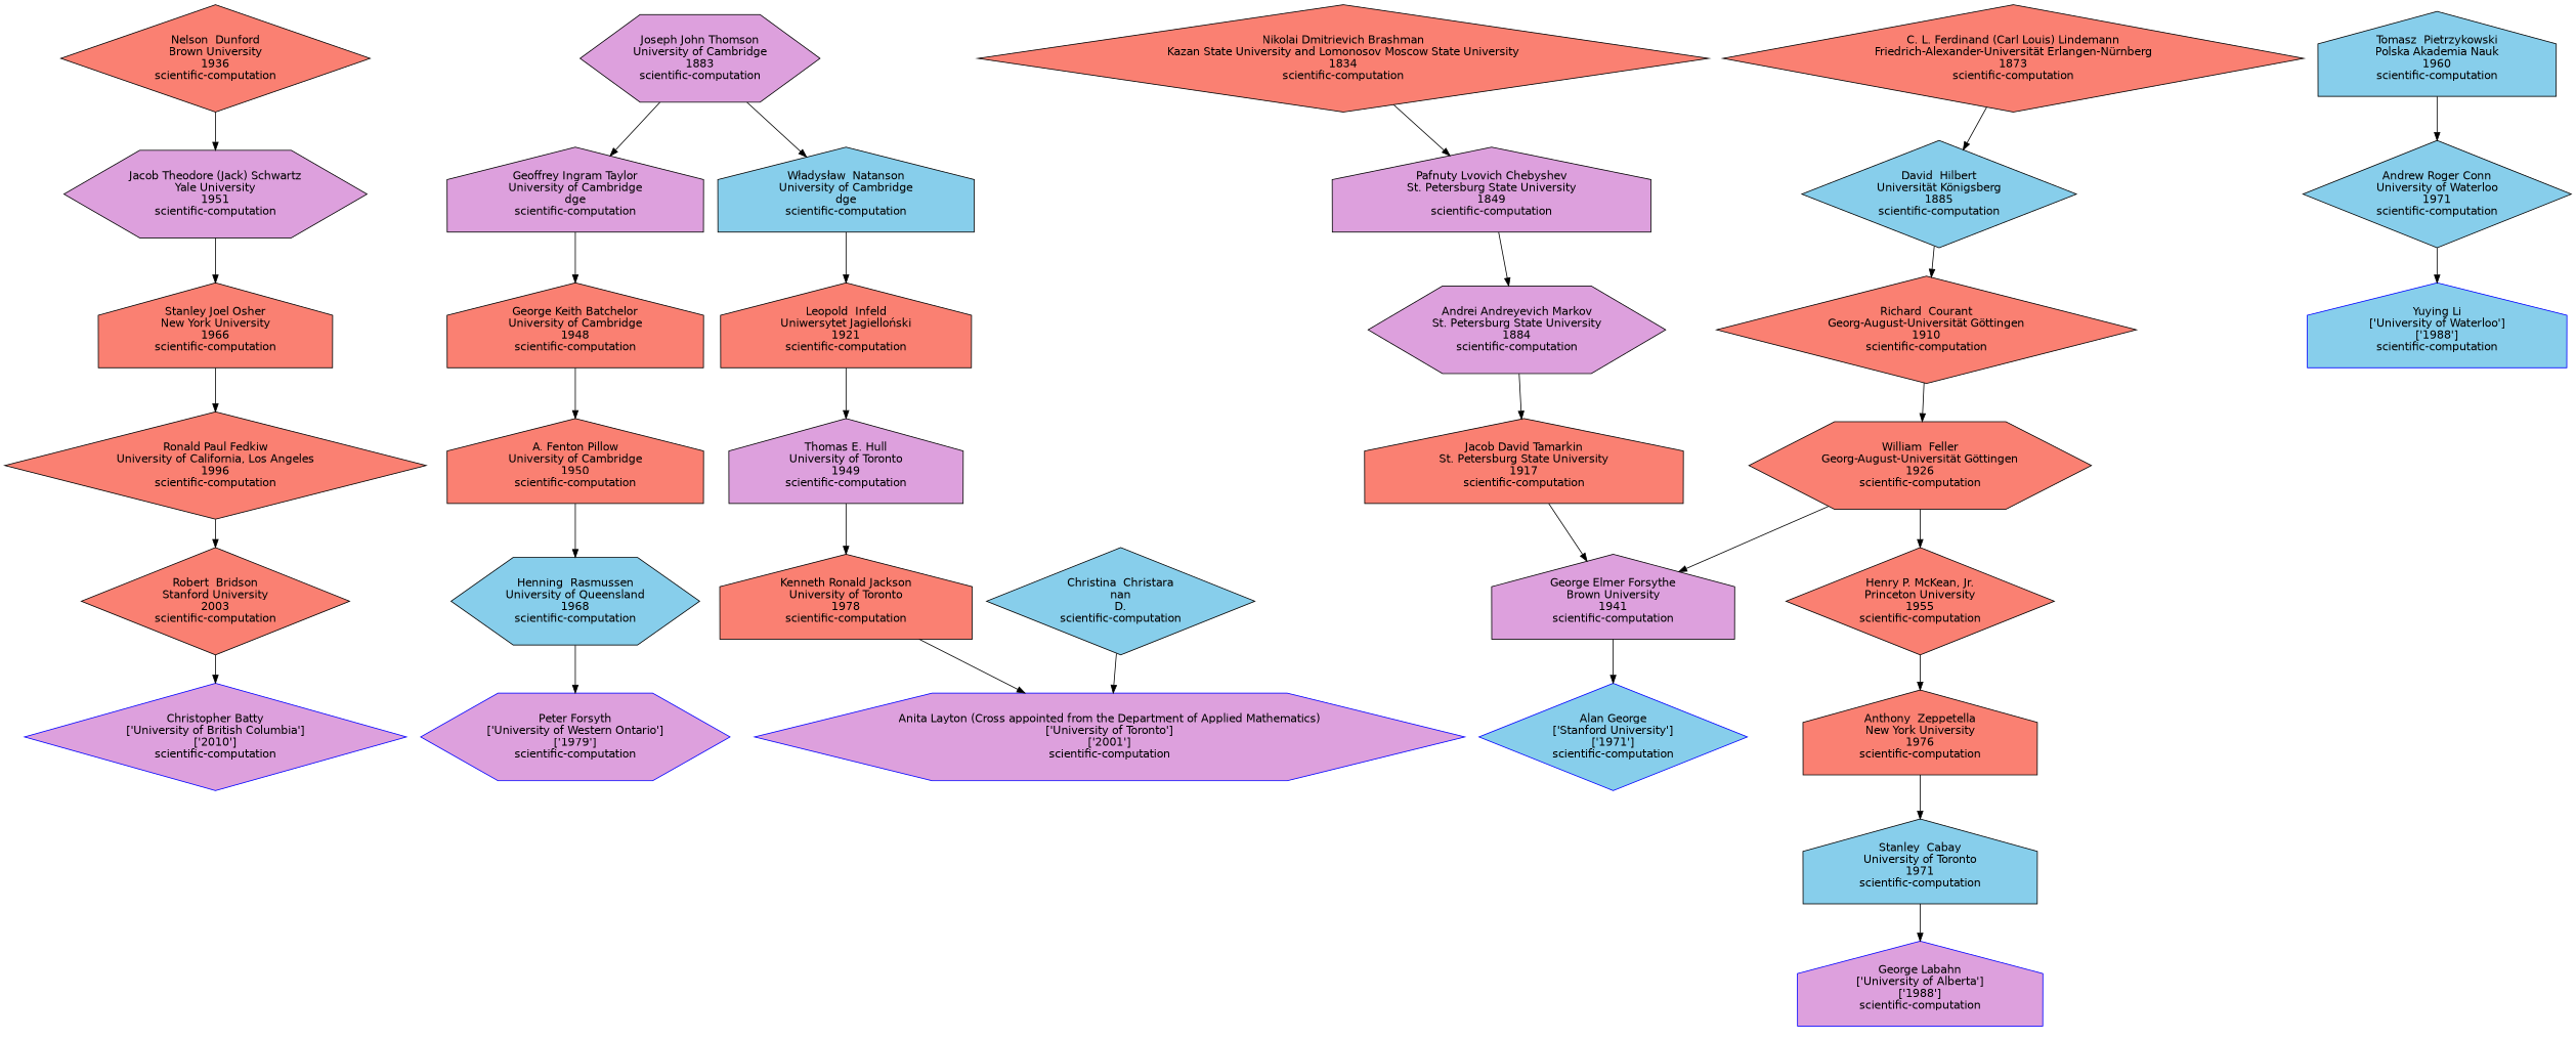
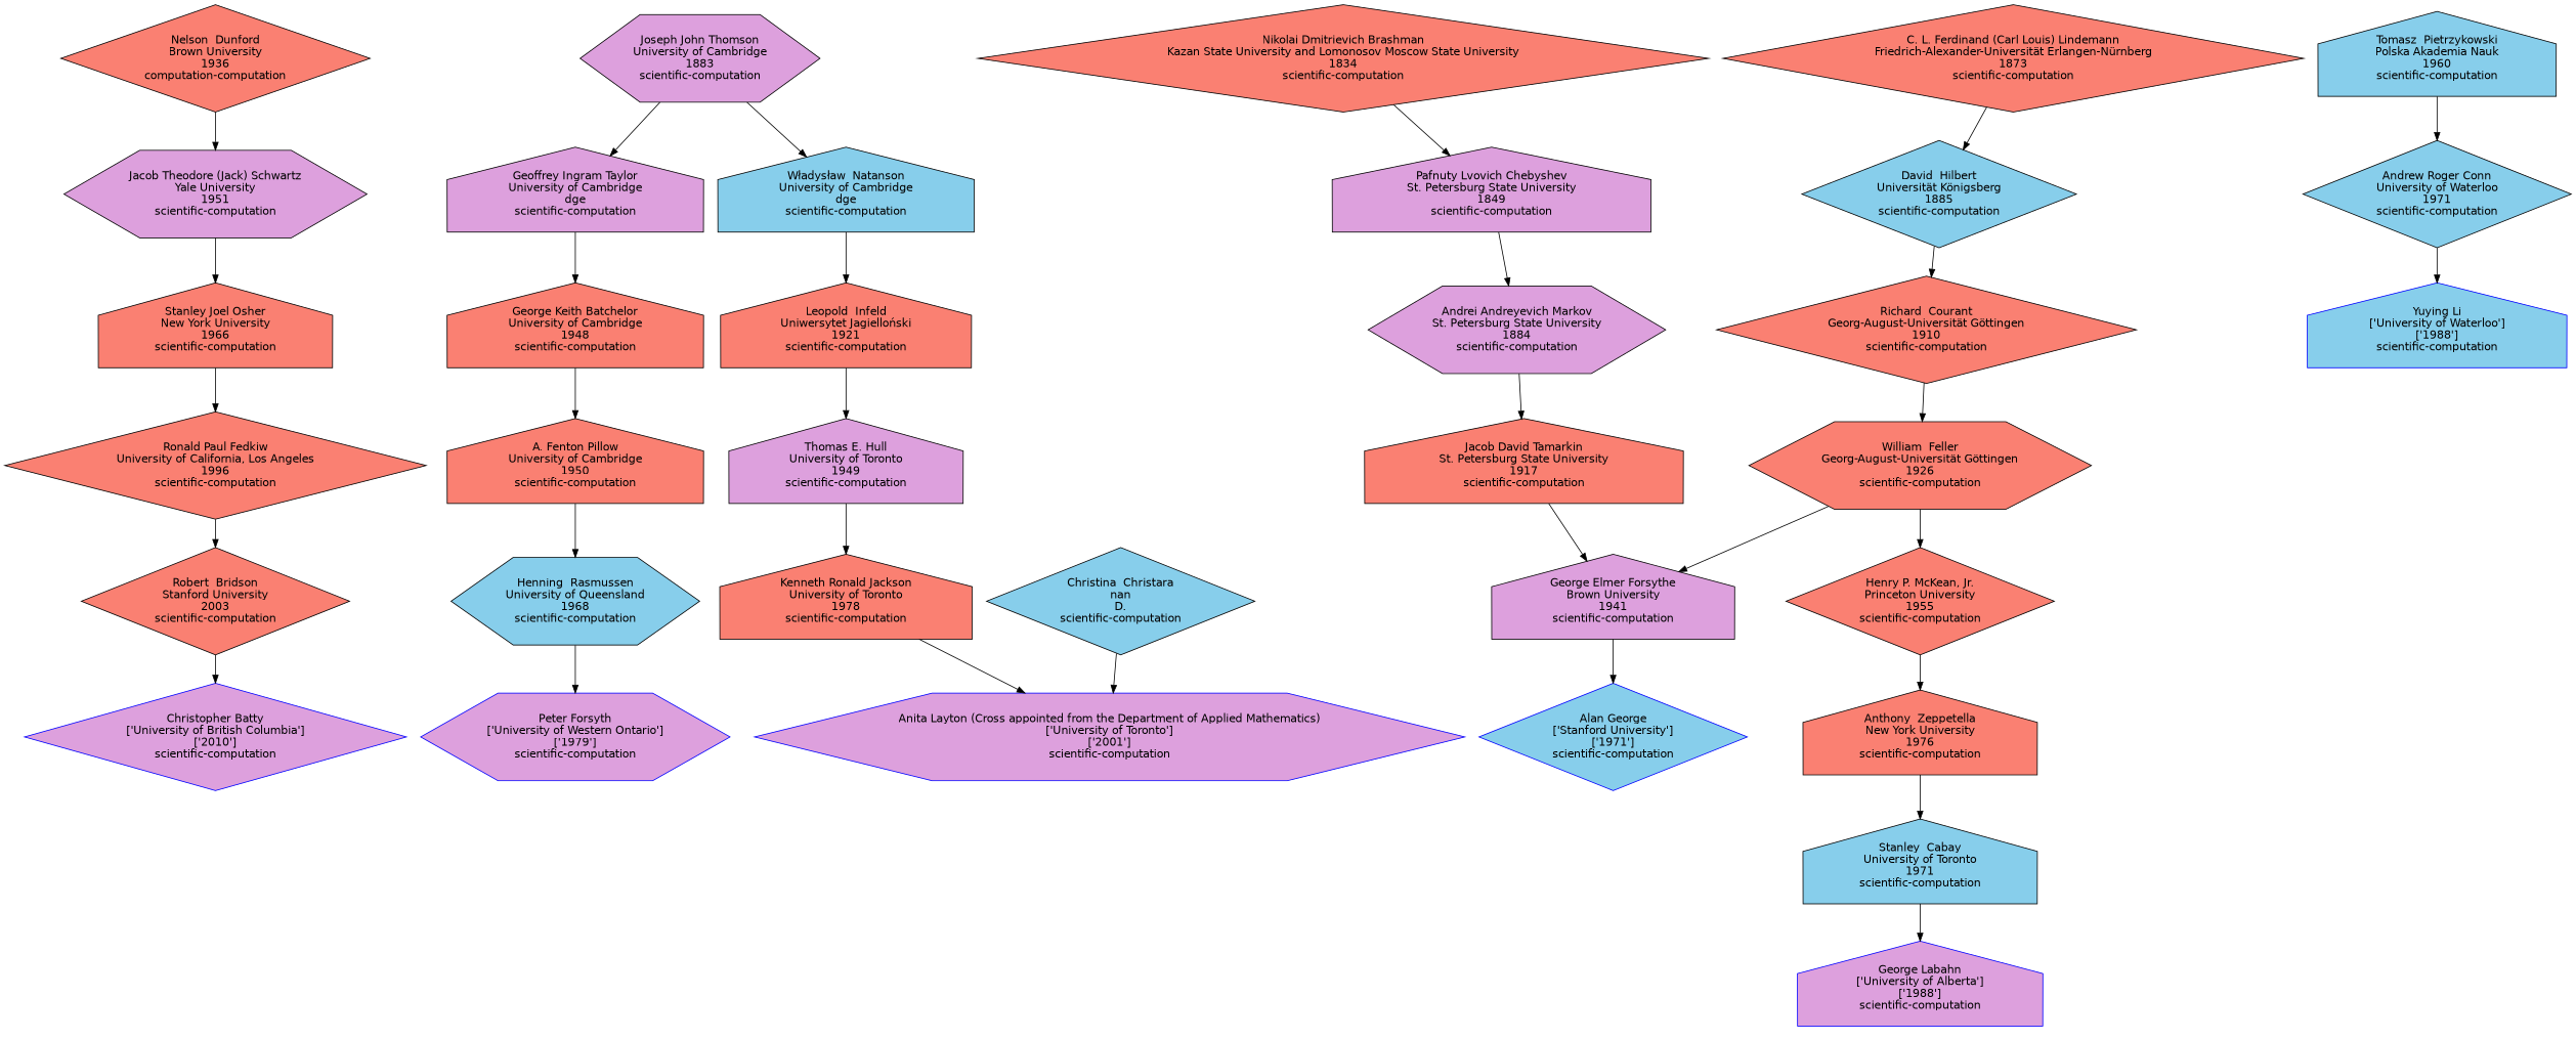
  digraph {
    fontname="DejaVu Sans"
    node [fillcolor=salmon style=filled shape=house fontname="DejaVu Sans"]
    edge [fontname="DejaVu Sans"]
    n1 [color=blue fillcolor=plum label="Christopher Batty\n['University of British Columbia']\n['2010']\nscientific-computation" shape=diamond]
    n2 [color=blue fillcolor=plum label="Peter Forsyth\n['University of Western Ontario']\n['1979']\nscientific-computation" shape=hexagon]
    n3 [color=blue fillcolor=skyblue label="Alan George\n['Stanford University']\n['1971']\nscientific-computation" shape=diamond]
    n4 [color=blue fillcolor=plum label="George Labahn\n['University of Alberta']\n['1988']\nscientific-computation"]
    n5 [color=blue fillcolor=plum label="Anita Layton (Cross appointed from the Department of Applied Mathematics)\n['University of Toronto']\n['2001']\nscientific-computation" shape=hexagon]
    n6 [color=blue fillcolor=skyblue label="Yuying Li\n['University of Waterloo']\n['1988']\nscientific-computation"]
    n7 [label="Robert  Bridson\nStanford University\n2003\nscientific-computation" shape=diamond]
    n8 [label="Henning  Rasmussen\nUniversity of Queensland\n1968\nscientific-computation" fillcolor=skyblue shape=hexagon]
    n9 [label="George Elmer Forsythe\nBrown University\n1941\nscientific-computation" fillcolor=plum]
    n10 [label="Stanley  Cabay\nUniversity of Toronto\n1971\nscientific-computation" fillcolor=skyblue]
    n11 [label="Kenneth Ronald Jackson\nUniversity of Toronto\n1978\nscientific-computation"]
    n12 [label="Christina  Christara\nnan\nD.\nscientific-computation" fillcolor=skyblue shape=diamond]
    n13 [label="Andrew Roger Conn\nUniversity of Waterloo\n1971\nscientific-computation" fillcolor=skyblue shape=diamond]
    n14 [label="Ronald Paul Fedkiw\nUniversity of California, Los Angeles\n1996\nscientific-computation" shape=diamond]
    n15 [label="A. Fenton Pillow\nUniversity of Cambridge\n1950\nscientific-computation"]
    n16 [label="Jacob David Tamarkin\nSt. Petersburg State University\n1917\nscientific-computation"]
    n17 [label="William  Feller\nGeorg-August-Universität Göttingen\n1926\nscientific-computation" shape=hexagon]
    n18 [label="Henry P. McKean, Jr.\nPrinceton University\n1955\nscientific-computation" shape=diamond]
    n19 [label="Anthony  Zeppetella\nNew York University\n1976\nscientific-computation"]
    n20 [label="Thomas E. Hull\nUniversity of Toronto\n1949\nscientific-computation" fillcolor=plum]
    n21 [label="Tomasz  Pietrzykowski\nPolska Akademia Nauk\n1960\nscientific-computation" fillcolor=skyblue]
    n22 [label="Stanley Joel Osher\nNew York University\n1966\nscientific-computation"]
    n23 [label="George Keith Batchelor\nUniversity of Cambridge\n1948\nscientific-computation"]
    n24 [label="Andrei Andreyevich Markov\nSt. Petersburg State University\n1884\nscientific-computation" fillcolor=plum shape=hexagon]
    n25 [label="Richard  Courant\nGeorg-August-Universität Göttingen\n1910\nscientific-computation" shape=diamond]
    n26 [label="Leopold  Infeld\nUniwersytet Jagielloński\n1921\nscientific-computation"]
    n27 [label="Jacob Theodore (Jack) Schwartz\nYale University\n1951\nscientific-computation" fillcolor=plum shape=hexagon]
    n28 [label="Geoffrey Ingram Taylor\nUniversity of Cambridge\ndge\nscientific-computation" fillcolor=plum]
    n29 [label="Pafnuty Lvovich Chebyshev\nSt. Petersburg State University\n1849\nscientific-computation" fillcolor=plum]
    n30 [label="David  Hilbert\nUniversität Königsberg\n1885\nscientific-computation" fillcolor=skyblue shape=diamond]
    n31 [label="Władysław  Natanson\nUniversity of Cambridge\ndge\nscientific-computation" fillcolor=skyblue]
-   n32 [label="Nelson  Dunford\nBrown University\n1936\nscientific-computation" shape=diamond]
+   n32 [label="Nelson  Dunford\nBrown University\n1936\ncomputation-computation" shape=diamond]
    n33 [label="Joseph John Thomson\nUniversity of Cambridge\n1883\nscientific-computation" fillcolor=plum shape=hexagon]
    n34 [label="Nikolai Dmitrievich Brashman\nKazan State University and Lomonosov Moscow State University\n1834\nscientific-computation" shape=diamond]
    n35 [label="C. L. Ferdinand (Carl Louis) Lindemann\nFriedrich-Alexander-Universität Erlangen-Nürnberg\n1873\nscientific-computation" shape=diamond]
    n7 -> n1
    n8 -> n2
    n9 -> n3
    n10 -> n4
    n11 -> n5
    n12 -> n5
    n13 -> n6
    n14 -> n7
    n15 -> n8
    n16 -> n9
    n17 -> n9
    n17 -> n18
    n18 -> n19
    n19 -> n10
    n20 -> n11
    n21 -> n13
    n22 -> n14
    n23 -> n15
    n24 -> n16
    n25 -> n17
    n26 -> n20
    n27 -> n22
    n28 -> n23
    n29 -> n24
    n30 -> n25
    n31 -> n26
    n32 -> n27
    n33 -> n28
    n33 -> n31
    n34 -> n29
    n35 -> n30
  }
